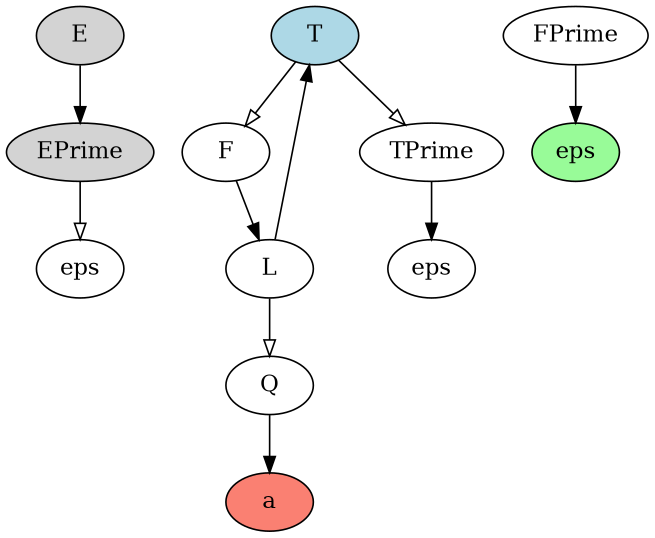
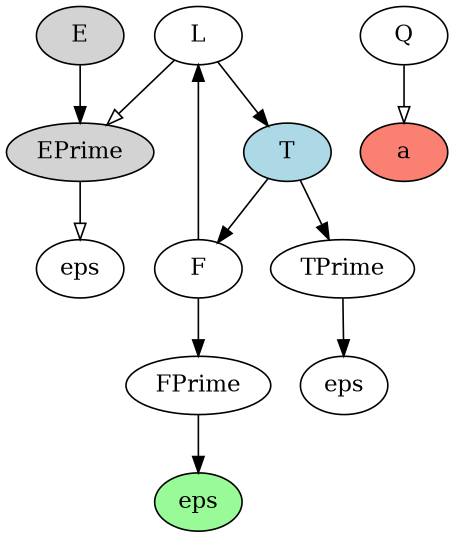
  digraph {
    node [fillcolor=white style=filled]
    edge [arrowhead=normal]
    n1 [fillcolor=lightgrey label=E]
    n2 [fillcolor=lightgrey label=EPrime]
    n3 [fillcolor=lightblue label=T]
    n4 [label=F]
    n5 [label=TPrime]
    n6 [label=eps]
    n7 [label=L]
    n8 [label=FPrime]
    n9 [label=eps]
    n10 [label=Q]
    n11 [fillcolor=palegreen label=eps]
    n12 [fillcolor=salmon label=a]
    n1 -> n2
    n2 -> n6 [arrowhead=onormal]
-   n3 -> n4 [arrowhead=onormal]
-   n3 -> n5 [arrowhead=onormal]
+   n3 -> n4
+   n3 -> n5
    n4 -> n7
+   n4 -> n8
    n5 -> n9
    n7 -> n3
-   n7 -> n10 [arrowhead=onormal]
+   n7 -> n2 [arrowhead=onormal]
    n8 -> n11
-   n10 -> n12
+   n10 -> n12 [arrowhead=onormal]
  }
